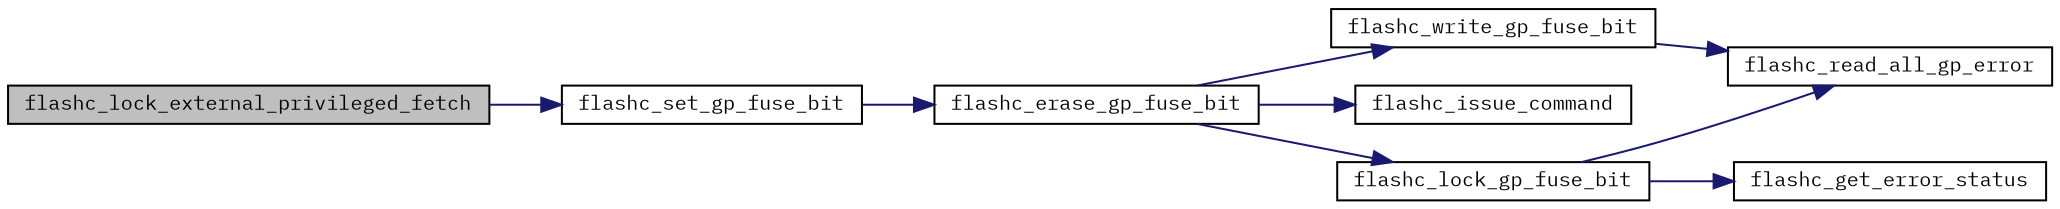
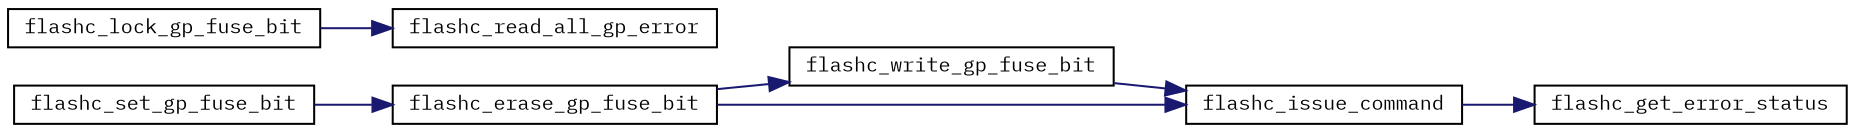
  digraph {
    fontname="IBM Plex Mono"
    rankdir=LR
    node [color=black fillcolor=white fontname="IBM Plex Mono" fontsize=10 shape=record style=filled]
    edge [color=midnightblue fontname="IBM Plex Mono" fontsize=10 labelfontname=FreeSans labelfontsize=10 style=solid]
-   n1 [fillcolor=grey75 fontcolor=black height=0.2 label=flashc_lock_external_privileged_fetch width=0.4]
    n2 [height=0.2 label=flashc_set_gp_fuse_bit width=0.4]
    n3 [height=0.2 label=flashc_erase_gp_fuse_bit width=0.4]
    n4 [height=0.2 label=flashc_write_gp_fuse_bit width=0.4]
    n5 [height=0.2 label=flashc_issue_command width=0.4]
    n6 [height=0.2 label=flashc_lock_gp_fuse_bit width=0.4]
    n7 [height=0.2 label=flashc_get_error_status width=0.4]
    n8 [height=0.2 label=flashc_read_all_gp_error width=0.4]
-   n1 -> n2
    n2 -> n3
    n3 -> n4
    n3 -> n5
-   n3 -> n6
-   n4 -> n8
-   n6 -> n7
+   n4 -> n5
+   n5 -> n7
    n6 -> n8
  }
